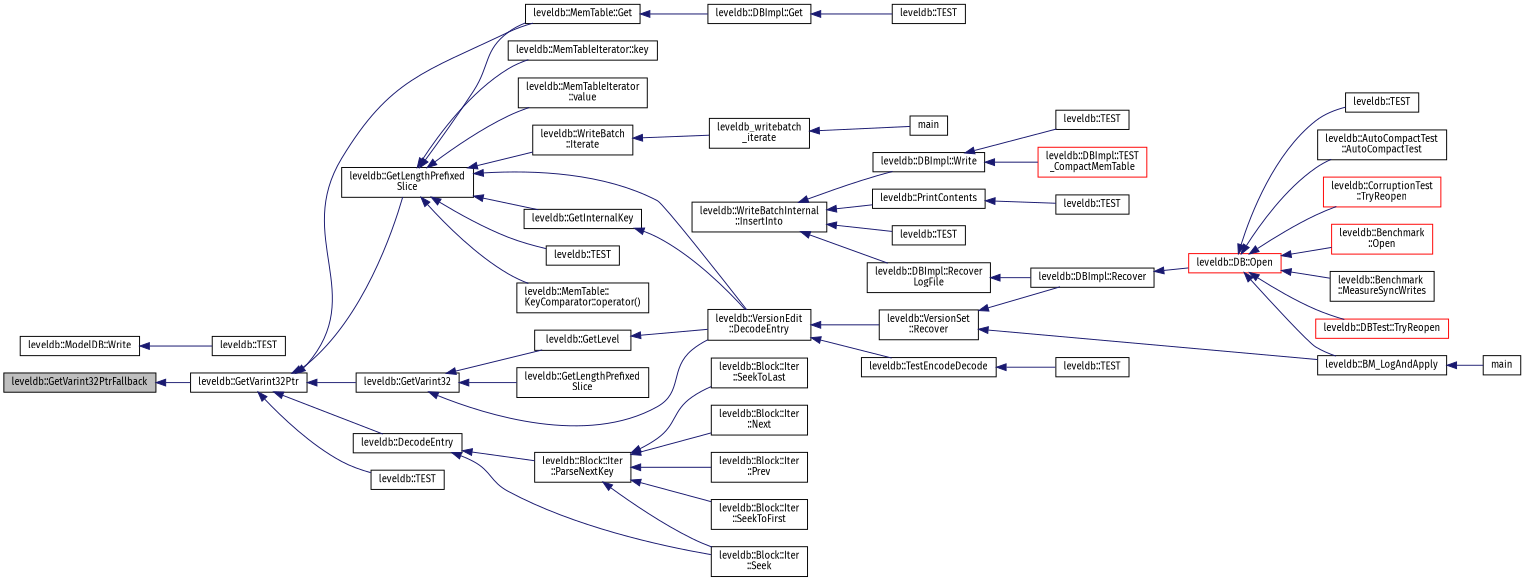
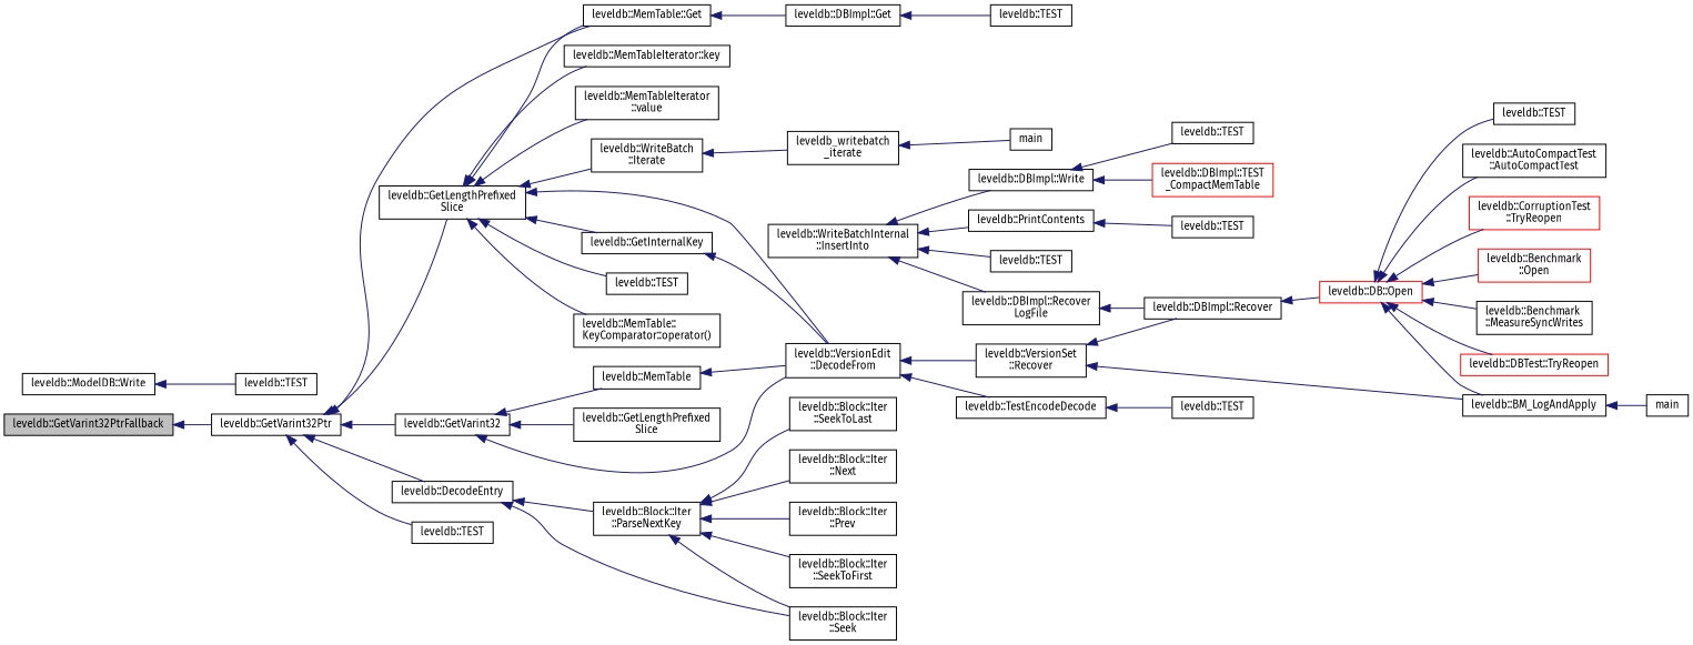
  digraph {
    fontname="Fira Sans"
    rankdir=LR
    node [color=black fillcolor=white fontname="Fira Sans" fontsize=10 shape=record style=filled]
    edge [color=midnightblue dir=back fontname="Fira Sans" fontsize=10 labelfontname=Helvetica labelfontsize=10 style=solid]
    n1 [fillcolor=grey75 fontcolor=black height=0.2 label="leveldb::GetVarint32PtrFallback" width=0.4]
    n2 [height=0.2 label="leveldb::GetVarint32Ptr" width=0.4]
    n3 [height=0.2 label="leveldb::GetLengthPrefixed\lSlice" width=0.4]
    n4 [height=0.2 label="leveldb::MemTable::Get" width=0.4]
    n5 [height=0.2 label="leveldb::DecodeEntry" width=0.4]
    n6 [height=0.2 label="leveldb::GetVarint32" width=0.4]
    n7 [height=0.2 label="leveldb::TEST" width=0.4]
    n8 [height=0.2 label="leveldb::MemTable::\lKeyComparator::operator()" width=0.4]
    n9 [height=0.2 label="leveldb::MemTableIterator::key" width=0.4]
    n10 [height=0.2 label="leveldb::MemTableIterator\l::value" width=0.4]
    n11 [height=0.2 label="leveldb::GetInternalKey" width=0.4]
-   n12 [height=0.2 label="leveldb::VersionEdit\l::DecodeEntry" width=0.4]
+   n12 [height=0.2 label="leveldb::VersionEdit\l::DecodeFrom" width=0.4]
    n13 [height=0.2 label="leveldb::WriteBatch\l::Iterate" width=0.4]
    n14 [height=0.2 label="leveldb::TEST" width=0.4]
    n15 [height=0.2 label="leveldb::DBImpl::Get" width=0.4]
    n16 [height=0.2 label="leveldb::Block::Iter\l::Seek" width=0.4]
    n17 [height=0.2 label="leveldb::Block::Iter\l::ParseNextKey" width=0.4]
-   n18 [height=0.2 label="leveldb::GetLevel" width=0.4]
+   n18 [height=0.2 label="leveldb::MemTable" width=0.4]
    n19 [height=0.2 label="leveldb::GetLengthPrefixed\lSlice" width=0.4]
    n20 [height=0.2 label="leveldb::TestEncodeDecode" width=0.4]
    n21 [height=0.2 label="leveldb::VersionSet\l::Recover" width=0.4]
    n22 [height=0.2 label="leveldb_writebatch\l_iterate" width=0.4]
    n23 [height=0.2 label="leveldb::TEST" width=0.4]
    n24 [height=0.2 label="leveldb::TEST" width=0.4]
    n25 [height=0.2 label="leveldb::DBImpl::Recover" width=0.4]
    n26 [height=0.2 label="leveldb::BM_LogAndApply" width=0.4]
    n27 [color=red height=0.2 label="leveldb::DB::Open" width=0.4]
    n28 [height=0.2 label=main width=0.4]
    n29 [height=0.2 label="leveldb::AutoCompactTest\l::AutoCompactTest" width=0.4]
    n30 [color=red height=0.2 label="leveldb::CorruptionTest\l::TryReopen" width=0.4]
    n31 [color=red height=0.2 label="leveldb::Benchmark\l::Open" width=0.4]
    n32 [height=0.2 label="leveldb::Benchmark\l::MeasureSyncWrites" width=0.4]
    n33 [color=red height=0.2 label="leveldb::DBTest::TryReopen" width=0.4]
    n34 [height=0.2 label="leveldb::TEST" width=0.4]
    n35 [height=0.2 label=main width=0.4]
    n36 [height=0.2 label="leveldb::ModelDB::Write" width=0.4]
    n37 [height=0.2 label="leveldb::TEST" width=0.4]
    n38 [height=0.2 label="leveldb::WriteBatchInternal\l::InsertInto" width=0.4]
    n39 [height=0.2 label="leveldb::DBImpl::Recover\lLogFile" width=0.4]
    n40 [height=0.2 label="leveldb::DBImpl::Write" width=0.4]
    n41 [height=0.2 label="leveldb::PrintContents" width=0.4]
    n42 [height=0.2 label="leveldb::TEST" width=0.4]
    n43 [height=0.2 label="leveldb::TEST" width=0.4]
    n44 [color=red height=0.2 label="leveldb::DBImpl::TEST\l_CompactMemTable" width=0.4]
    n45 [height=0.2 label="leveldb::TEST" width=0.4]
    n46 [height=0.2 label="leveldb::Block::Iter\l::Next" width=0.4]
    n47 [height=0.2 label="leveldb::Block::Iter\l::Prev" width=0.4]
    n48 [height=0.2 label="leveldb::Block::Iter\l::SeekToFirst" width=0.4]
    n49 [height=0.2 label="leveldb::Block::Iter\l::SeekToLast" width=0.4]
    n1 -> n2
    n2 -> n3
    n2 -> n4
    n2 -> n5
    n2 -> n6
    n2 -> n7
    n3 -> n4
    n3 -> n8
    n3 -> n9
    n3 -> n10
    n3 -> n11
    n3 -> n12
    n3 -> n13
    n3 -> n14
    n4 -> n15
    n5 -> n16
    n5 -> n17
    n6 -> n12
    n6 -> n18
    n6 -> n19
    n11 -> n12
    n12 -> n20
    n12 -> n21
    n13 -> n22
    n15 -> n23
    n17 -> n16
    n17 -> n46
    n17 -> n47
    n17 -> n48
    n17 -> n49
    n18 -> n12
    n20 -> n24
    n21 -> n25
    n21 -> n26
    n22 -> n35
    n25 -> n27
    n26 -> n28
    n27 -> n26
    n27 -> n29
    n27 -> n30
    n27 -> n31
    n27 -> n32
    n27 -> n33
    n27 -> n34
    n36 -> n37
    n38 -> n39
    n38 -> n40
    n38 -> n41
    n38 -> n42
    n39 -> n25
    n40 -> n43
    n40 -> n44
    n41 -> n45
  }
